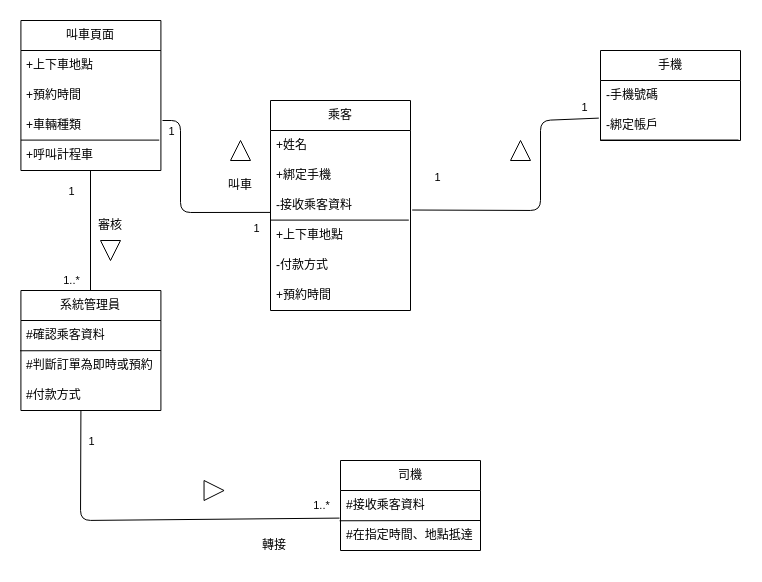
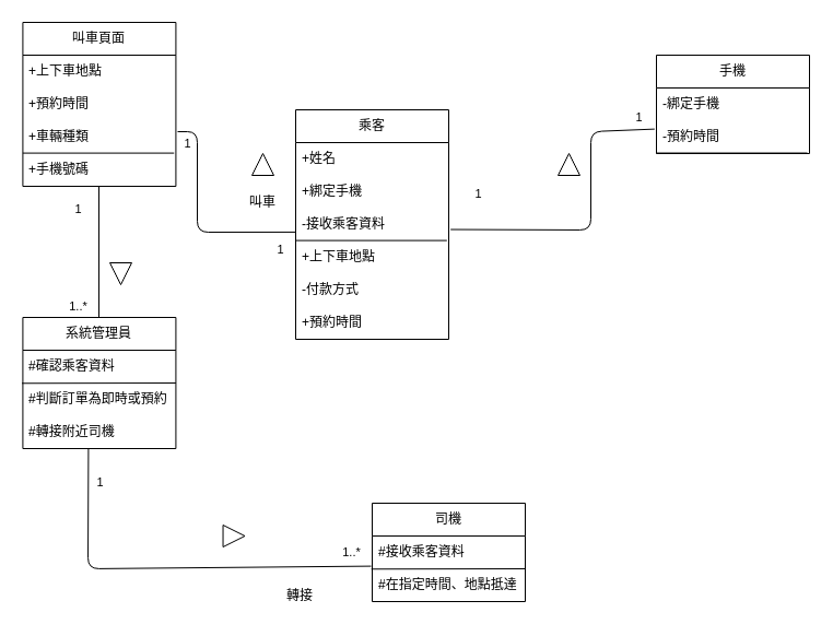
  <mxCell id="0" />
  <mxCell id="1" parent="0" />
  <mxCell id="2" value="手機" style="swimlane;fontStyle=0;childLayout=stackLayout;horizontal=1;startSize=30;horizontalStack=0;resizeParent=1;resizeParentMax=0;resizeLast=0;collapsible=1;marginBottom=0;whiteSpace=wrap;html=1;" parent="1" vertex="1"><mxGeometry x="600" y="50" width="140" height="90" as="geometry" /></mxCell>
- <mxCell id="3" value="-手機號碼" style="text;strokeColor=none;fillColor=none;align=left;verticalAlign=middle;spacingLeft=4;spacingRight=4;overflow=hidden;points=[[0,0.5],[1,0.5]];portConstraint=eastwest;rotatable=0;whiteSpace=wrap;html=1;" parent="2" vertex="1"><mxGeometry y="30" width="140" height="30" as="geometry" /></mxCell>
- <mxCell id="4" value="-綁定帳戶" style="text;strokeColor=none;fillColor=none;align=left;verticalAlign=middle;spacingLeft=4;spacingRight=4;overflow=hidden;points=[[0,0.5],[1,0.5]];portConstraint=eastwest;rotatable=0;whiteSpace=wrap;html=1;" parent="2" vertex="1"><mxGeometry y="60" width="140" height="30" as="geometry" /></mxCell>
+ <mxCell id="3" value="-綁定手機" style="text;strokeColor=none;fillColor=none;align=left;verticalAlign=middle;spacingLeft=4;spacingRight=4;overflow=hidden;points=[[0,0.5],[1,0.5]];portConstraint=eastwest;rotatable=0;whiteSpace=wrap;html=1;" parent="2" vertex="1"><mxGeometry y="30" width="140" height="30" as="geometry" /></mxCell>
+ <mxCell id="4" value="-預約時間" style="text;strokeColor=none;fillColor=none;align=left;verticalAlign=middle;spacingLeft=4;spacingRight=4;overflow=hidden;points=[[0,0.5],[1,0.5]];portConstraint=eastwest;rotatable=0;whiteSpace=wrap;html=1;" parent="2" vertex="1"><mxGeometry y="60" width="140" height="30" as="geometry" /></mxCell>
  <mxCell id="5" style="edgeStyle=none;html=1;entryX=-0.002;entryY=-0.015;entryDx=0;entryDy=0;entryPerimeter=0;exitX=0.986;exitY=-0.015;exitDx=0;exitDy=0;exitPerimeter=0;endArrow=none;endFill=0;" parent="2" edge="1"><mxGeometry relative="1" as="geometry"><mxPoint x="138.04" y="89.55" as="sourcePoint" /><mxPoint x="-0.28" y="89.55" as="targetPoint" /><Array as="points" /></mxGeometry></mxCell>
  <mxCell id="6" style="edgeStyle=none;html=1;endArrow=none;endFill=0;exitX=-0.012;exitY=0.254;exitDx=0;exitDy=0;exitPerimeter=0;entryX=1.012;entryY=0.651;entryDx=0;entryDy=0;entryPerimeter=0;" parent="1" source="4" edge="1"><mxGeometry relative="1" as="geometry"><mxPoint x="411.68" y="209.53" as="targetPoint" /><Array as="points"><mxPoint x="540" y="120" /><mxPoint x="540" y="210" /></Array></mxGeometry></mxCell>
  <mxCell id="7" value="1" style="edgeLabel;html=1;align=center;verticalAlign=middle;resizable=0;points=[];" parent="6" vertex="1" connectable="0"><mxGeometry x="0.842" y="2" relative="1" as="geometry"><mxPoint x="3" y="-35" as="offset" /></mxGeometry></mxCell>
  <mxCell id="8" value="1" style="edgeLabel;html=1;align=center;verticalAlign=middle;resizable=0;points=[];" parent="6" vertex="1" connectable="0"><mxGeometry x="-0.892" relative="1" as="geometry"><mxPoint y="-12" as="offset" /></mxGeometry></mxCell>
  <mxCell id="9" value="" style="triangle;whiteSpace=wrap;html=1;rotation=-90;" parent="1" vertex="1"><mxGeometry x="510" y="140" width="20" height="20" as="geometry" /></mxCell>
  <mxCell id="10" style="edgeStyle=none;html=1;endArrow=none;endFill=0;entryX=1.012;entryY=0.651;entryDx=0;entryDy=0;entryPerimeter=0;" parent="1" edge="1"><mxGeometry relative="1" as="geometry"><mxPoint x="270" y="211.91" as="targetPoint" /><mxPoint x="162" y="120" as="sourcePoint" /><Array as="points"><mxPoint x="180" y="120" /><mxPoint x="180" y="212" /></Array></mxGeometry></mxCell>
  <mxCell id="11" value="1" style="edgeLabel;html=1;align=center;verticalAlign=middle;resizable=0;points=[];" parent="10" vertex="1" connectable="0"><mxGeometry x="-0.892" y="3" relative="1" as="geometry"><mxPoint x="-3" y="13" as="offset" /></mxGeometry></mxCell>
  <mxCell id="12" value="" style="triangle;whiteSpace=wrap;html=1;rotation=-90;" parent="1" vertex="1"><mxGeometry x="230" y="140" width="20" height="20" as="geometry" /></mxCell>
  <mxCell id="13" value="叫車" style="text;html=1;strokeColor=none;fillColor=none;align=center;verticalAlign=middle;whiteSpace=wrap;rounded=0;" parent="1" vertex="1"><mxGeometry x="210" y="170" width="60" height="30" as="geometry" /></mxCell>
  <mxCell id="14" value="乘客" style="swimlane;fontStyle=0;childLayout=stackLayout;horizontal=1;startSize=30;horizontalStack=0;resizeParent=1;resizeParentMax=0;resizeLast=0;collapsible=1;marginBottom=0;whiteSpace=wrap;html=1;" parent="1" vertex="1"><mxGeometry x="270" y="100" width="140" height="210" as="geometry" /></mxCell>
  <mxCell id="15" value="+姓名" style="text;strokeColor=none;fillColor=none;align=left;verticalAlign=middle;spacingLeft=4;spacingRight=4;overflow=hidden;points=[[0,0.5],[1,0.5]];portConstraint=eastwest;rotatable=0;whiteSpace=wrap;html=1;" parent="14" vertex="1"><mxGeometry y="30" width="140" height="30" as="geometry" /></mxCell>
  <mxCell id="16" value="+綁定手機" style="text;strokeColor=none;fillColor=none;align=left;verticalAlign=middle;spacingLeft=4;spacingRight=4;overflow=hidden;points=[[0,0.5],[1,0.5]];portConstraint=eastwest;rotatable=0;whiteSpace=wrap;html=1;" parent="14" vertex="1"><mxGeometry y="60" width="140" height="30" as="geometry" /></mxCell>
  <mxCell id="17" value="-接收乘客資料" style="text;strokeColor=none;fillColor=none;align=left;verticalAlign=middle;spacingLeft=4;spacingRight=4;overflow=hidden;points=[[0,0.5],[1,0.5]];portConstraint=eastwest;rotatable=0;whiteSpace=wrap;html=1;" parent="14" vertex="1"><mxGeometry y="90" width="140" height="30" as="geometry" /></mxCell>
  <mxCell id="18" style="edgeStyle=none;html=1;entryX=-0.002;entryY=-0.015;entryDx=0;entryDy=0;entryPerimeter=0;exitX=0.986;exitY=-0.015;exitDx=0;exitDy=0;exitPerimeter=0;endArrow=none;endFill=0;" parent="14" edge="1"><mxGeometry relative="1" as="geometry"><Array as="points" /><mxPoint x="138.32" y="119.6" as="sourcePoint" /><mxPoint x="2.731e-14" y="119.6" as="targetPoint" /></mxGeometry></mxCell>
  <mxCell id="19" value="+上下車地點" style="text;strokeColor=none;fillColor=none;align=left;verticalAlign=middle;spacingLeft=4;spacingRight=4;overflow=hidden;points=[[0,0.5],[1,0.5]];portConstraint=eastwest;rotatable=0;whiteSpace=wrap;html=1;" parent="14" vertex="1"><mxGeometry y="120" width="140" height="30" as="geometry" /></mxCell>
  <mxCell id="20" value="-付款方式" style="text;strokeColor=none;fillColor=none;align=left;verticalAlign=middle;spacingLeft=4;spacingRight=4;overflow=hidden;points=[[0,0.5],[1,0.5]];portConstraint=eastwest;rotatable=0;whiteSpace=wrap;html=1;" parent="14" vertex="1"><mxGeometry y="150" width="140" height="30" as="geometry" /></mxCell>
  <mxCell id="21" value="+預約時間" style="text;strokeColor=none;fillColor=none;align=left;verticalAlign=middle;spacingLeft=4;spacingRight=4;overflow=hidden;points=[[0,0.5],[1,0.5]];portConstraint=eastwest;rotatable=0;whiteSpace=wrap;html=1;" parent="14" vertex="1"><mxGeometry y="180" width="140" height="30" as="geometry" /></mxCell>
  <mxCell id="22" value="1" style="edgeLabel;html=1;align=center;verticalAlign=middle;resizable=0;points=[];" parent="1" vertex="1" connectable="0"><mxGeometry x="183.545" y="140.003" as="geometry"><mxPoint x="72" y="87" as="offset" /></mxGeometry></mxCell>
  <mxCell id="23" style="edgeStyle=none;html=1;endArrow=none;endFill=0;entryX=-0.007;entryY=0.92;entryDx=0;entryDy=0;entryPerimeter=0;" parent="1" target="33" edge="1"><mxGeometry relative="1" as="geometry"><mxPoint x="80.42" y="520" as="targetPoint" /><mxPoint x="80.42" y="410" as="sourcePoint" /><Array as="points"><mxPoint x="80" y="520" /></Array></mxGeometry></mxCell>
  <mxCell id="24" value="1" style="edgeLabel;html=1;align=center;verticalAlign=middle;resizable=0;points=[];" parent="23" vertex="1" connectable="0"><mxGeometry x="-0.764" y="1" relative="1" as="geometry"><mxPoint x="9" y="-14" as="offset" /></mxGeometry></mxCell>
  <mxCell id="25" value="系統管理員" style="swimlane;fontStyle=0;childLayout=stackLayout;horizontal=1;startSize=30;horizontalStack=0;resizeParent=1;resizeParentMax=0;resizeLast=0;collapsible=1;marginBottom=0;whiteSpace=wrap;html=1;" parent="1" vertex="1"><mxGeometry x="20.42" y="290" width="140" height="120" as="geometry" /></mxCell>
  <mxCell id="26" value="#確認乘客資料" style="text;strokeColor=none;fillColor=none;align=left;verticalAlign=middle;spacingLeft=4;spacingRight=4;overflow=hidden;points=[[0,0.5],[1,0.5]];portConstraint=eastwest;rotatable=0;whiteSpace=wrap;html=1;" parent="25" vertex="1"><mxGeometry y="30" width="140" height="30" as="geometry" /></mxCell>
  <mxCell id="27" style="edgeStyle=none;html=1;entryX=-0.008;entryY=-0.011;entryDx=0;entryDy=0;entryPerimeter=0;endArrow=none;endFill=0;exitX=0.998;exitY=-0.02;exitDx=0;exitDy=0;exitPerimeter=0;" parent="25" edge="1"><mxGeometry relative="1" as="geometry"><Array as="points" /><mxPoint x="140.0" y="60.0" as="sourcePoint" /><mxPoint x="-0.84" y="60.27" as="targetPoint" /></mxGeometry></mxCell>
  <mxCell id="28" value="#判斷訂單為即時或預約" style="text;strokeColor=none;fillColor=none;align=left;verticalAlign=middle;spacingLeft=4;spacingRight=4;overflow=hidden;points=[[0,0.5],[1,0.5]];portConstraint=eastwest;rotatable=0;whiteSpace=wrap;html=1;" parent="25" vertex="1"><mxGeometry y="60" width="140" height="30" as="geometry" /></mxCell>
- <mxCell id="29" value="#付款方式" style="text;strokeColor=none;fillColor=none;align=left;verticalAlign=middle;spacingLeft=4;spacingRight=4;overflow=hidden;points=[[0,0.5],[1,0.5]];portConstraint=eastwest;rotatable=0;whiteSpace=wrap;html=1;" parent="25" vertex="1"><mxGeometry y="90" width="140" height="30" as="geometry" /></mxCell>
+ <mxCell id="29" value="#轉接附近司機" style="text;strokeColor=none;fillColor=none;align=left;verticalAlign=middle;spacingLeft=4;spacingRight=4;overflow=hidden;points=[[0,0.5],[1,0.5]];portConstraint=eastwest;rotatable=0;whiteSpace=wrap;html=1;" parent="25" vertex="1"><mxGeometry y="90" width="140" height="30" as="geometry" /></mxCell>
  <mxCell id="30" value="" style="triangle;whiteSpace=wrap;html=1;rotation=0;" parent="1" vertex="1"><mxGeometry x="203.54" y="480" width="20" height="20" as="geometry" /></mxCell>
  <mxCell id="31" value="轉接" style="text;html=1;strokeColor=none;fillColor=none;align=center;verticalAlign=middle;whiteSpace=wrap;rounded=0;" parent="1" vertex="1"><mxGeometry x="243.54" y="530" width="60" height="30" as="geometry" /></mxCell>
  <mxCell id="32" value="司機" style="swimlane;fontStyle=0;childLayout=stackLayout;horizontal=1;startSize=30;horizontalStack=0;resizeParent=1;resizeParentMax=0;resizeLast=0;collapsible=1;marginBottom=0;whiteSpace=wrap;html=1;" parent="1" vertex="1"><mxGeometry x="340" y="460" width="140" height="90" as="geometry" /></mxCell>
  <mxCell id="33" value="#接收乘客資料" style="text;strokeColor=none;fillColor=none;align=left;verticalAlign=middle;spacingLeft=4;spacingRight=4;overflow=hidden;points=[[0,0.5],[1,0.5]];portConstraint=eastwest;rotatable=0;whiteSpace=wrap;html=1;" parent="32" vertex="1"><mxGeometry y="30" width="140" height="30" as="geometry" /></mxCell>
  <mxCell id="34" style="edgeStyle=none;html=1;entryX=-0.008;entryY=-0.011;entryDx=0;entryDy=0;entryPerimeter=0;endArrow=none;endFill=0;exitX=0.998;exitY=-0.02;exitDx=0;exitDy=0;exitPerimeter=0;" parent="32" edge="1"><mxGeometry relative="1" as="geometry"><Array as="points" /><mxPoint x="140.0" y="60.0" as="sourcePoint" /><mxPoint x="-0.84" y="60.27" as="targetPoint" /></mxGeometry></mxCell>
  <mxCell id="35" value="#在指定時間、地點抵達" style="text;strokeColor=none;fillColor=none;align=left;verticalAlign=middle;spacingLeft=4;spacingRight=4;overflow=hidden;points=[[0,0.5],[1,0.5]];portConstraint=eastwest;rotatable=0;whiteSpace=wrap;html=1;" parent="32" vertex="1"><mxGeometry y="60" width="140" height="30" as="geometry" /></mxCell>
  <mxCell id="36" value="叫車頁面" style="swimlane;fontStyle=0;childLayout=stackLayout;horizontal=1;startSize=30;horizontalStack=0;resizeParent=1;resizeParentMax=0;resizeLast=0;collapsible=1;marginBottom=0;whiteSpace=wrap;html=1;" parent="1" vertex="1"><mxGeometry x="20.42" y="20" width="140" height="150" as="geometry" /></mxCell>
  <mxCell id="37" value="+上下車地點" style="text;strokeColor=none;fillColor=none;align=left;verticalAlign=middle;spacingLeft=4;spacingRight=4;overflow=hidden;points=[[0,0.5],[1,0.5]];portConstraint=eastwest;rotatable=0;whiteSpace=wrap;html=1;" parent="36" vertex="1"><mxGeometry y="30" width="140" height="30" as="geometry" /></mxCell>
  <mxCell id="38" value="+預約時間" style="text;strokeColor=none;fillColor=none;align=left;verticalAlign=middle;spacingLeft=4;spacingRight=4;overflow=hidden;points=[[0,0.5],[1,0.5]];portConstraint=eastwest;rotatable=0;whiteSpace=wrap;html=1;" parent="36" vertex="1"><mxGeometry y="60" width="140" height="30" as="geometry" /></mxCell>
  <mxCell id="39" style="edgeStyle=none;html=1;entryX=-0.002;entryY=-0.015;entryDx=0;entryDy=0;entryPerimeter=0;exitX=0.986;exitY=-0.015;exitDx=0;exitDy=0;exitPerimeter=0;endArrow=none;endFill=0;" parent="36" edge="1"><mxGeometry relative="1" as="geometry"><Array as="points" /><mxPoint x="138.32" y="119.6" as="sourcePoint" /><mxPoint x="2.731e-14" y="119.6" as="targetPoint" /></mxGeometry></mxCell>
  <mxCell id="40" value="+車輛種類" style="text;strokeColor=none;fillColor=none;align=left;verticalAlign=middle;spacingLeft=4;spacingRight=4;overflow=hidden;points=[[0,0.5],[1,0.5]];portConstraint=eastwest;rotatable=0;whiteSpace=wrap;html=1;" parent="36" vertex="1"><mxGeometry y="90" width="140" height="30" as="geometry" /></mxCell>
- <mxCell id="41" value="+呼叫計程車" style="text;strokeColor=none;fillColor=none;align=left;verticalAlign=middle;spacingLeft=4;spacingRight=4;overflow=hidden;points=[[0,0.5],[1,0.5]];portConstraint=eastwest;rotatable=0;whiteSpace=wrap;html=1;" vertex="1" parent="36"><mxGeometry y="120" width="140" height="30" as="geometry" /></mxCell>
+ <mxCell id="41" value="+手機號碼" style="text;strokeColor=none;fillColor=none;align=left;verticalAlign=middle;spacingLeft=4;spacingRight=4;overflow=hidden;points=[[0,0.5],[1,0.5]];portConstraint=eastwest;rotatable=0;whiteSpace=wrap;html=1;" vertex="1" parent="36"><mxGeometry y="120" width="140" height="30" as="geometry" /></mxCell>
  <mxCell id="42" style="edgeStyle=none;html=1;endArrow=none;endFill=0;" parent="1" edge="1"><mxGeometry relative="1" as="geometry"><mxPoint x="90" y="290" as="targetPoint" /><mxPoint x="90" y="170" as="sourcePoint" /></mxGeometry></mxCell>
  <mxCell id="43" value="1" style="edgeLabel;html=1;align=center;verticalAlign=middle;resizable=0;points=[];" parent="42" vertex="1" connectable="0"><mxGeometry x="-0.752" relative="1" as="geometry"><mxPoint x="-20" y="5" as="offset" /></mxGeometry></mxCell>
  <mxCell id="44" value="1..*" style="edgeLabel;html=1;align=center;verticalAlign=middle;resizable=0;points=[];" parent="42" vertex="1" connectable="0"><mxGeometry x="0.62" y="3" relative="1" as="geometry"><mxPoint x="-23" y="12" as="offset" /></mxGeometry></mxCell>
  <mxCell id="45" value="1..*" style="edgeLabel;html=1;align=center;verticalAlign=middle;resizable=0;points=[];" parent="1" vertex="1" connectable="0"><mxGeometry x="320" y="504.997" as="geometry" /></mxCell>
  <mxCell id="46" value="" style="triangle;whiteSpace=wrap;html=1;flipV=0;flipH=0;rotation=90;" parent="1" vertex="1"><mxGeometry x="100" y="240" width="20" height="20" as="geometry" /></mxCell>
- <mxCell id="47" value="審核" style="text;html=1;strokeColor=none;fillColor=none;align=center;verticalAlign=middle;whiteSpace=wrap;rounded=0;" parent="1" vertex="1"><mxGeometry x="80" y="210" width="60" height="30" as="geometry" /></mxCell>
